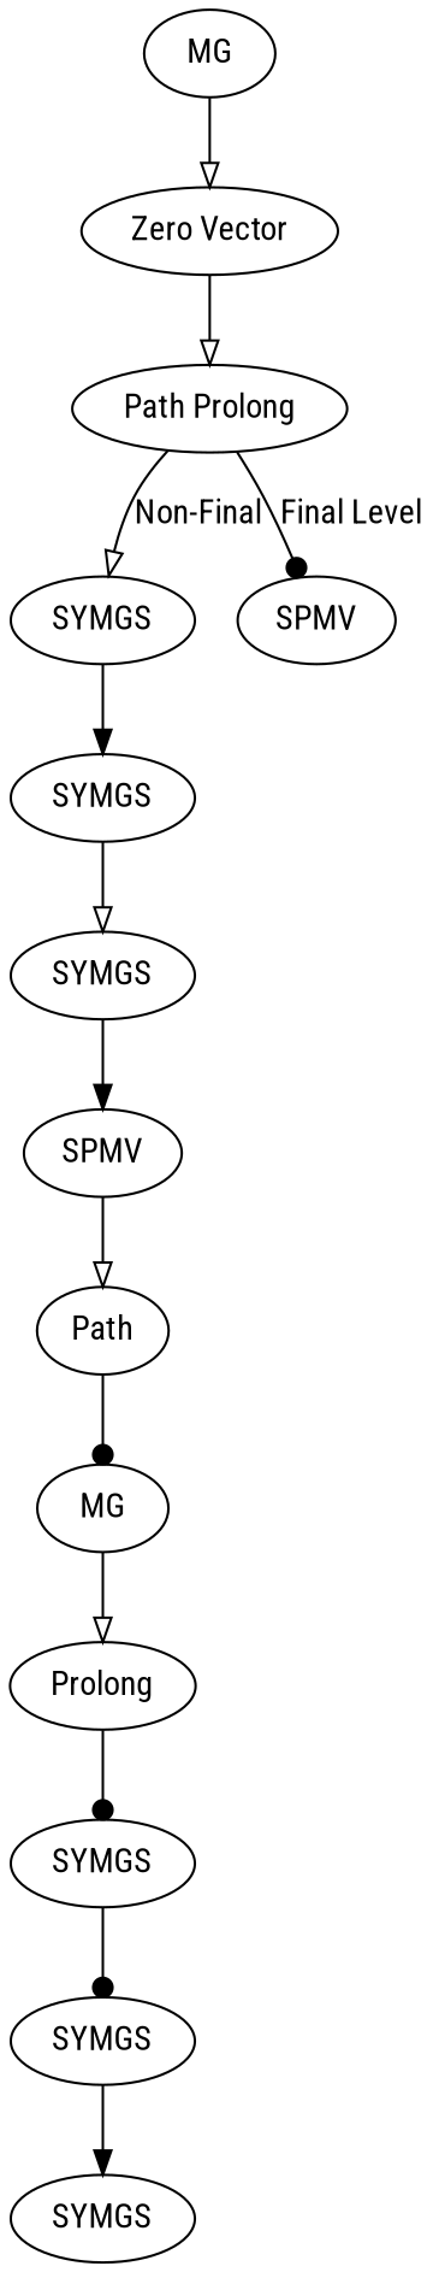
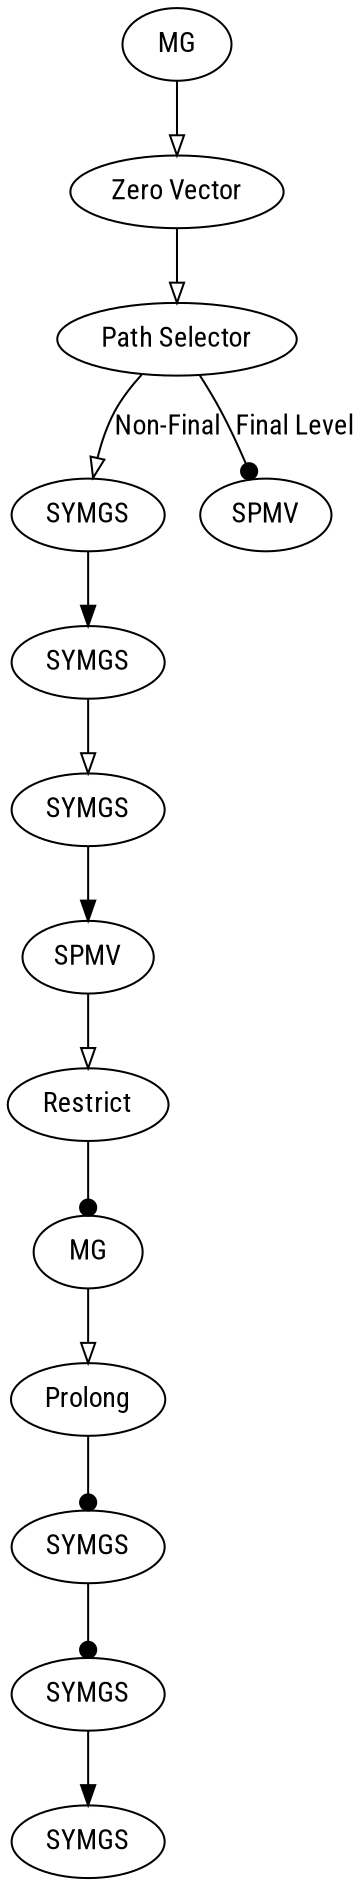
  digraph {
    fontname="Roboto Condensed"
    node [fontname="Roboto Condensed"]
    edge [arrowhead=onormal fontname="Roboto Condensed"]
    n1 [label=SYMGS]
    n2 [label=SYMGS]
    n3 [label=SYMGS]
    n4 [label=SPMV]
-   n5 [label=Path]
+   n5 [label=Restrict]
    n6 [label=MG]
    n7 [label=Prolong]
    n8 [label=SYMGS]
    n9 [label=SYMGS]
    n10 [label=SYMGS]
    n11 [label="Zero Vector"]
-   n12 [label="Path Prolong"]
+   n12 [label="Path Selector"]
    n13 [label=SPMV]
    n14 [label=MG]
    n1 -> n2 [arrowhead=normal]
    n2 -> n3
    n3 -> n4 [arrowhead=normal]
    n4 -> n5
    n5 -> n6 [arrowhead=dot]
    n6 -> n7
    n7 -> n8 [arrowhead=dot]
    n8 -> n9 [arrowhead=dot]
    n9 -> n10 [arrowhead=normal]
    n11 -> n12
    n12 -> n1 [label="Non-Final"]
    n12 -> n13 [arrowhead=dot label="Final Level"]
    n14 -> n11
  }
